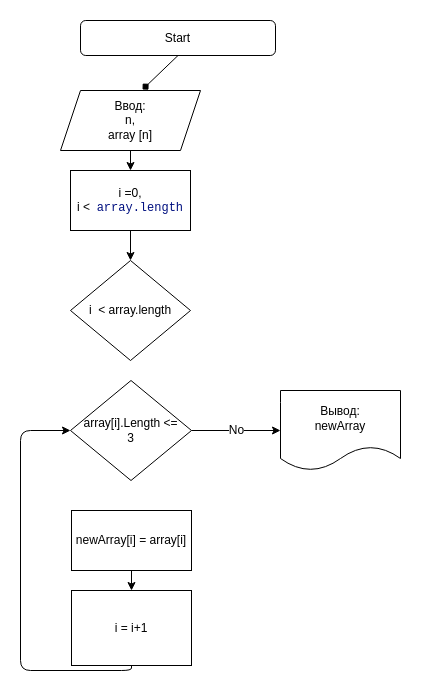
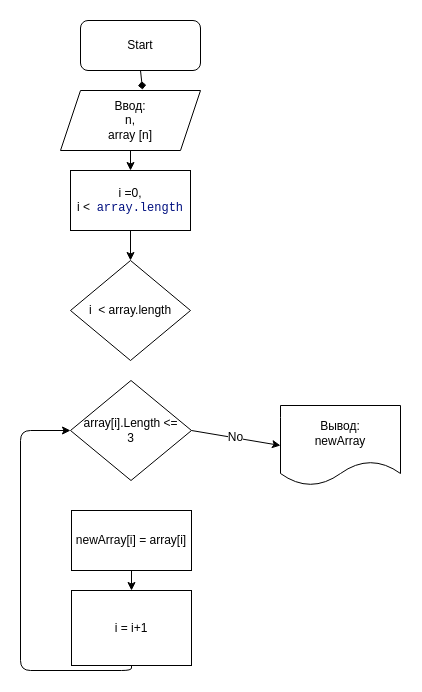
  <mxCell id="0" />
  <mxCell id="1" parent="0" />
  <mxCell id="2" style="edgeStyle=none;html=1;exitX=0.5;exitY=1;exitDx=0;exitDy=0;entryX=0.586;entryY=-0.016;entryDx=0;entryDy=0;entryPerimeter=0;fontSize=12;endArrow=diamond;" edge="1" parent="1" source="3" target="5"><mxGeometry relative="1" as="geometry" /></mxCell>
- <mxCell id="3" value="Start" style="rounded=1;whiteSpace=wrap;html=1;" vertex="1" parent="1"><mxGeometry x="80" y="20" width="195" height="35" as="geometry" /></mxCell>
+ <mxCell id="3" value="Start" style="rounded=1;whiteSpace=wrap;html=1;" vertex="1" parent="1"><mxGeometry x="80" width="120" height="50" as="geometry" y="20" /></mxCell>
  <mxCell id="4" style="edgeStyle=none;html=1;exitX=0.5;exitY=1;exitDx=0;exitDy=0;entryX=0.5;entryY=0;entryDx=0;entryDy=0;fontSize=12;" edge="1" parent="1" source="5" target="7"><mxGeometry relative="1" as="geometry" /></mxCell>
  <mxCell id="5" value="Ввод:&lt;br&gt;n,&lt;br&gt;array [n]" style="shape=parallelogram;perimeter=parallelogramPerimeter;whiteSpace=wrap;html=1;fixedSize=1;" vertex="1" parent="1"><mxGeometry x="60" y="90" width="140" height="60" as="geometry" /></mxCell>
  <mxCell id="6" style="edgeStyle=none;html=1;exitX=0.5;exitY=1;exitDx=0;exitDy=0;fontSize=12;" edge="1" parent="1" source="7" target="15"><mxGeometry relative="1" as="geometry" /></mxCell>
  <mxCell id="7" value="i =0,&lt;br&gt;i &amp;lt;&amp;nbsp; &lt;font face=&quot;Consolas, Courier New, monospace&quot; color=&quot;#001080&quot;&gt;&lt;span style=&quot;&quot;&gt;array.length&lt;br&gt;&lt;/span&gt;&lt;/font&gt;" style="rounded=0;whiteSpace=wrap;html=1;" vertex="1" parent="1"><mxGeometry x="70" y="170" width="120" height="60" as="geometry" /></mxCell>
  <mxCell id="8" value="No" style="edgeStyle=none;html=1;exitX=1;exitY=0.5;exitDx=0;exitDy=0;entryX=0;entryY=0.5;entryDx=0;entryDy=0;fontSize=12;" edge="1" parent="1" source="9" target="14"><mxGeometry relative="1" as="geometry" /></mxCell>
  <mxCell id="9" value="array[i].Length &amp;lt;=&lt;br&gt;3" style="rhombus;whiteSpace=wrap;html=1;fontSize=12;" vertex="1" parent="1"><mxGeometry x="70" y="380" width="121" height="100" as="geometry" /></mxCell>
  <mxCell id="10" style="edgeStyle=none;html=1;exitX=0.5;exitY=1;exitDx=0;exitDy=0;entryX=0.5;entryY=0;entryDx=0;entryDy=0;fontSize=12;" edge="1" parent="1" source="11" target="13"><mxGeometry relative="1" as="geometry" /></mxCell>
  <mxCell id="11" value="newArray[i] = array[i]" style="rounded=0;whiteSpace=wrap;html=1;fontSize=12;" vertex="1" parent="1"><mxGeometry x="71" y="510" width="120" height="60" as="geometry" /></mxCell>
  <mxCell id="12" style="edgeStyle=none;html=1;exitX=0.5;exitY=1;exitDx=0;exitDy=0;entryX=0;entryY=0.5;entryDx=0;entryDy=0;fontSize=12;" edge="1" parent="1" source="13" target="9"><mxGeometry relative="1" as="geometry"><Array as="points"><mxPoint x="131" y="670" /><mxPoint x="20" y="670" /><mxPoint x="20" y="430" /></Array></mxGeometry></mxCell>
  <mxCell id="13" value="i = i+1" style="rounded=0;whiteSpace=wrap;html=1;fontSize=12;" vertex="1" parent="1"><mxGeometry x="71" y="590" width="120" height="75" as="geometry" /></mxCell>
- <mxCell id="14" value="Вывод:&lt;br&gt;newArray" style="shape=document;whiteSpace=wrap;html=1;boundedLbl=1;fontSize=12;" vertex="1" parent="1"><mxGeometry x="280" y="390" width="120" height="80" as="geometry" /></mxCell>
+ <mxCell id="14" value="Вывод:&lt;br&gt;newArray" style="shape=document;whiteSpace=wrap;html=1;boundedLbl=1;fontSize=12;" vertex="1" parent="1"><mxGeometry x="280" y="405" width="120" height="80" as="geometry" /></mxCell>
  <mxCell id="15" value="i&amp;nbsp; &amp;lt; array.length" style="rhombus;whiteSpace=wrap;html=1;fontSize=12;" vertex="1" parent="1"><mxGeometry x="70" y="260" width="120" height="100" as="geometry" /></mxCell>
